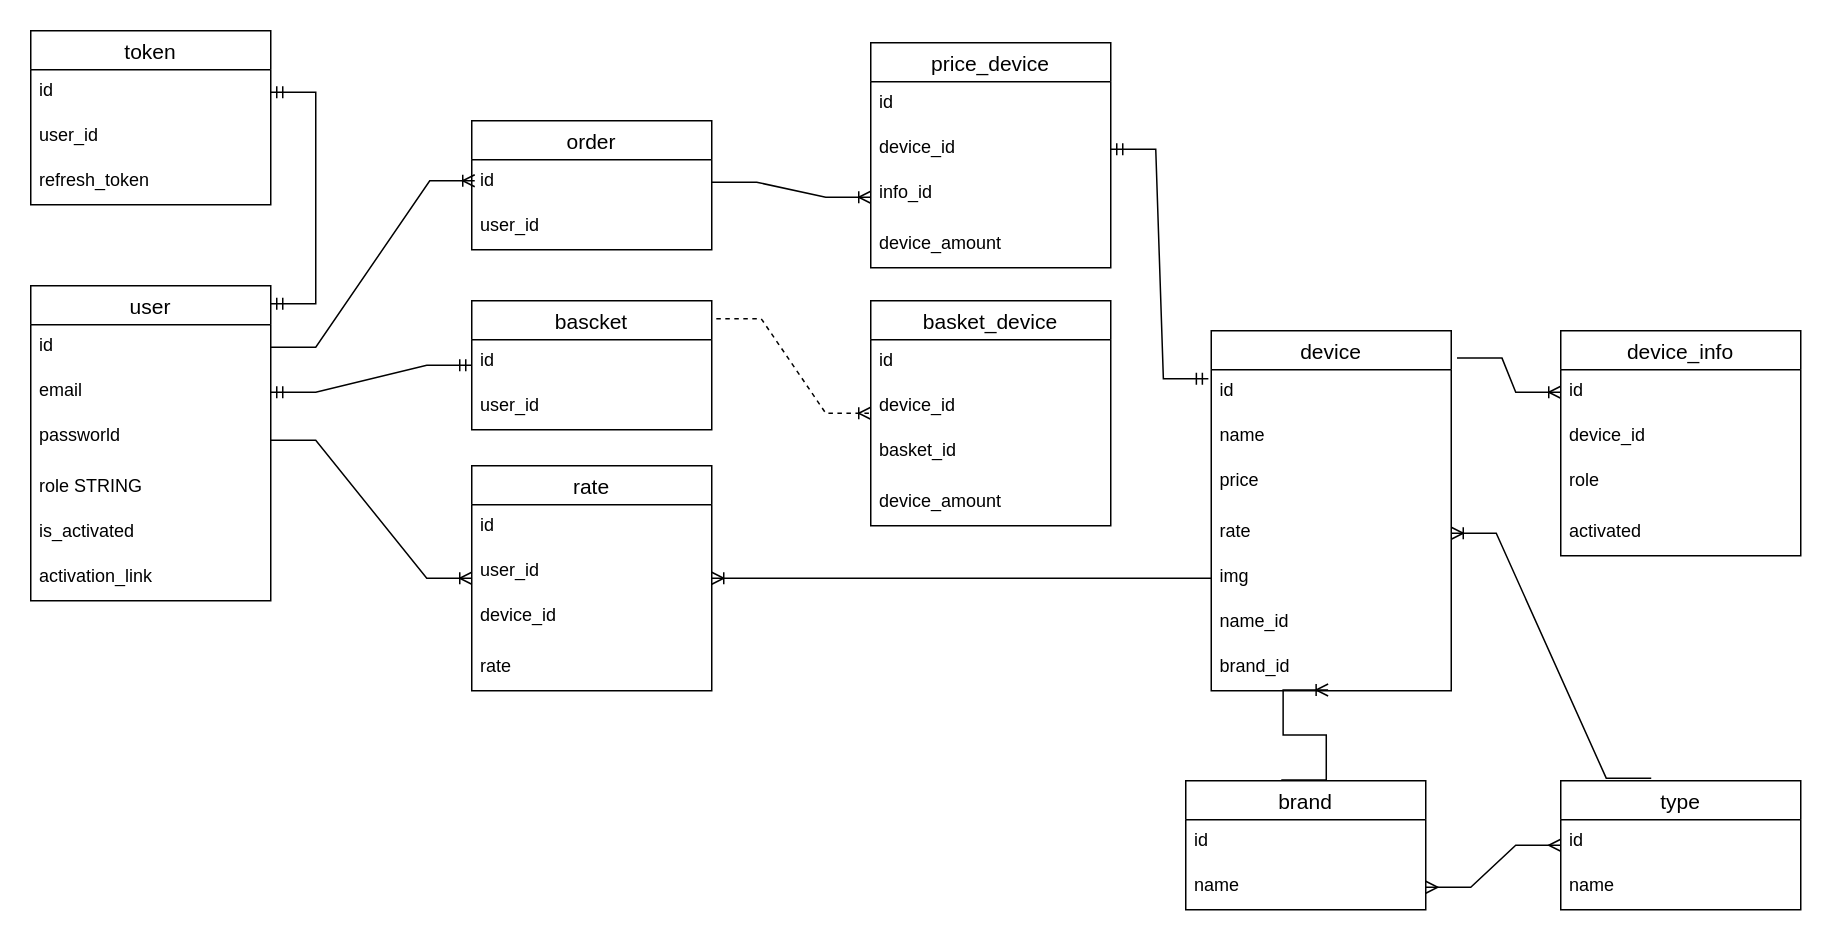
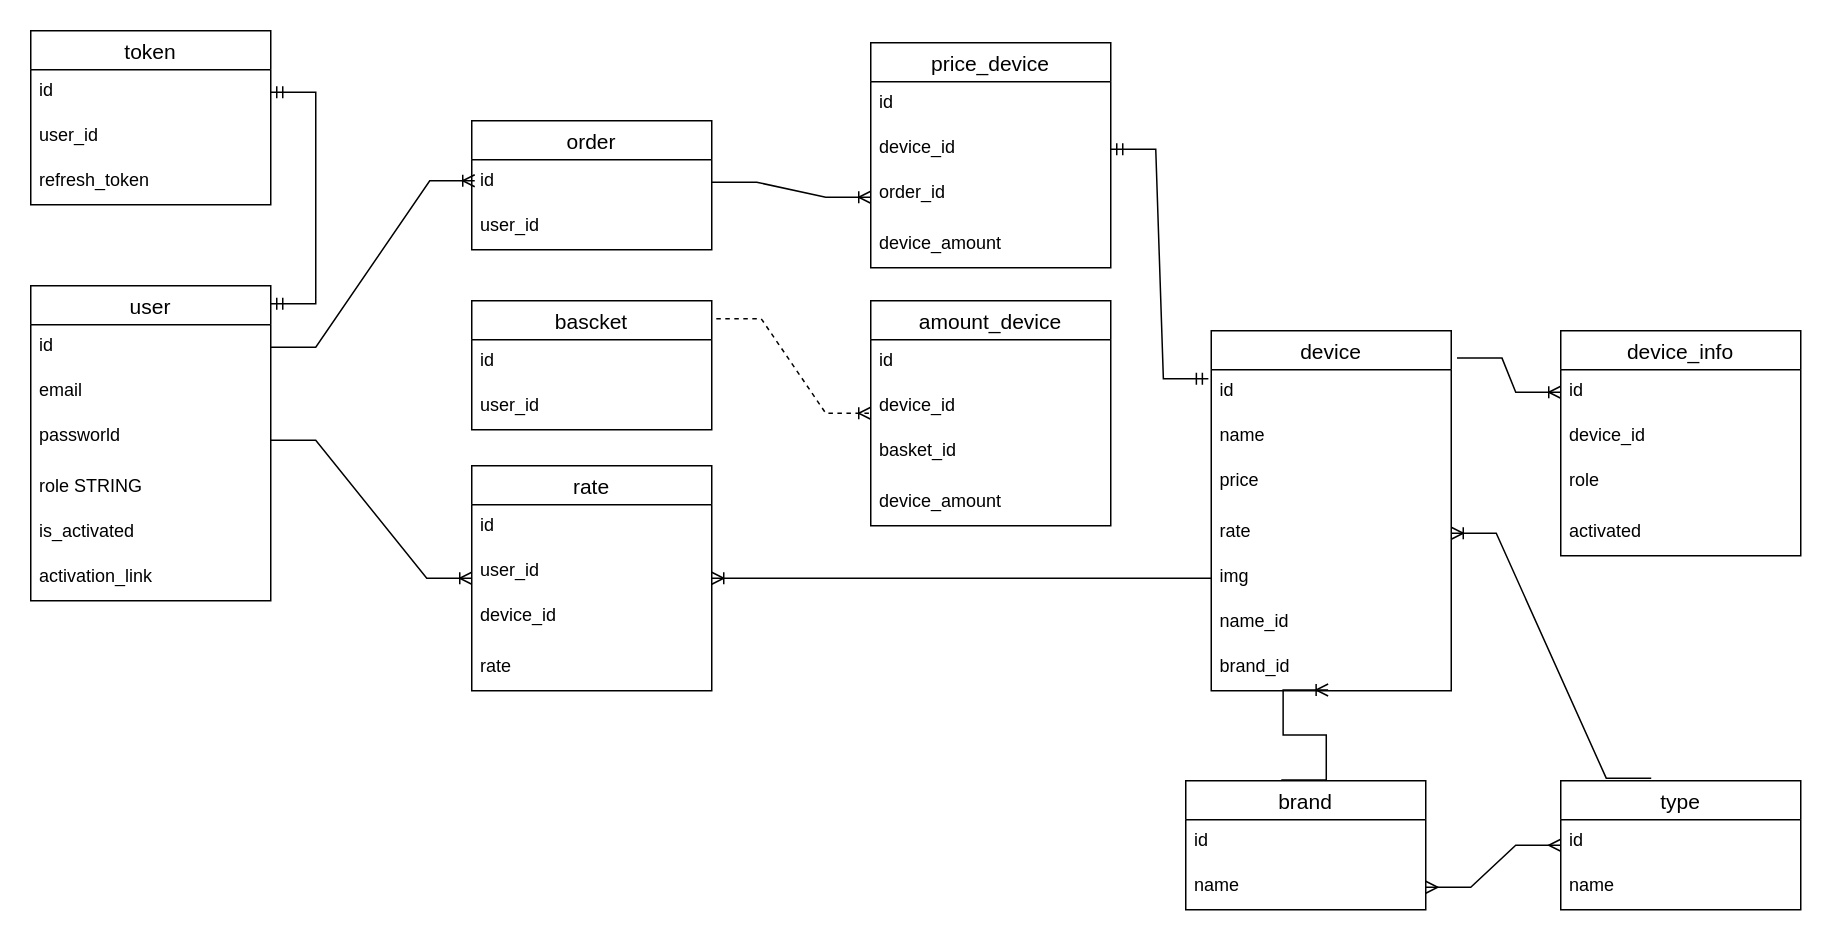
  <mxCell id="0" />
  <mxCell id="1" parent="0" />
  <mxCell id="2" value="user" style="swimlane;fontStyle=0;childLayout=stackLayout;horizontal=1;startSize=26;horizontalStack=0;resizeParent=1;resizeParentMax=0;resizeLast=0;collapsible=1;marginBottom=0;align=center;fontSize=14;" parent="1" vertex="1"><mxGeometry x="20" y="190" width="160" height="210" as="geometry" /></mxCell>
  <mxCell id="3" value="id" style="text;strokeColor=none;fillColor=none;spacingLeft=4;spacingRight=4;overflow=hidden;rotatable=0;points=[[0,0.5],[1,0.5]];portConstraint=eastwest;fontSize=12;" parent="2" vertex="1"><mxGeometry y="26" width="160" height="30" as="geometry" /></mxCell>
  <mxCell id="4" value="email" style="text;strokeColor=none;fillColor=none;spacingLeft=4;spacingRight=4;overflow=hidden;rotatable=0;points=[[0,0.5],[1,0.5]];portConstraint=eastwest;fontSize=12;" parent="2" vertex="1"><mxGeometry y="56" width="160" height="30" as="geometry" /></mxCell>
  <mxCell id="5" value="passworld" style="text;strokeColor=none;fillColor=none;spacingLeft=4;spacingRight=4;overflow=hidden;rotatable=0;points=[[0,0.5],[1,0.5]];portConstraint=eastwest;fontSize=12;" parent="2" vertex="1"><mxGeometry y="86" width="160" height="34" as="geometry" /></mxCell>
  <mxCell id="6" value="role STRING" style="text;strokeColor=none;fillColor=none;spacingLeft=4;spacingRight=4;overflow=hidden;rotatable=0;points=[[0,0.5],[1,0.5]];portConstraint=eastwest;fontSize=12;" parent="2" vertex="1"><mxGeometry y="120" width="160" height="30" as="geometry" /></mxCell>
  <mxCell id="7" value="is_activated" style="text;strokeColor=none;fillColor=none;spacingLeft=4;spacingRight=4;overflow=hidden;rotatable=0;points=[[0,0.5],[1,0.5]];portConstraint=eastwest;fontSize=12;" vertex="1" parent="2"><mxGeometry y="150" width="160" height="30" as="geometry" /></mxCell>
  <mxCell id="8" value="activation_link" style="text;strokeColor=none;fillColor=none;spacingLeft=4;spacingRight=4;overflow=hidden;rotatable=0;points=[[0,0.5],[1,0.5]];portConstraint=eastwest;fontSize=12;" vertex="1" parent="2"><mxGeometry y="180" width="160" height="30" as="geometry" /></mxCell>
  <mxCell id="9" value="bascket" style="swimlane;fontStyle=0;childLayout=stackLayout;horizontal=1;startSize=26;horizontalStack=0;resizeParent=1;resizeParentMax=0;resizeLast=0;collapsible=1;marginBottom=0;align=center;fontSize=14;" parent="1" vertex="1"><mxGeometry x="314" y="200" width="160" height="86" as="geometry" /></mxCell>
  <mxCell id="10" value="id" style="text;strokeColor=none;fillColor=none;spacingLeft=4;spacingRight=4;overflow=hidden;rotatable=0;points=[[0,0.5],[1,0.5]];portConstraint=eastwest;fontSize=12;" parent="9" vertex="1"><mxGeometry y="26" width="160" height="30" as="geometry" /></mxCell>
  <mxCell id="11" value="user_id" style="text;strokeColor=none;fillColor=none;spacingLeft=4;spacingRight=4;overflow=hidden;rotatable=0;points=[[0,0.5],[1,0.5]];portConstraint=eastwest;fontSize=12;" parent="9" vertex="1"><mxGeometry y="56" width="160" height="30" as="geometry" /></mxCell>
- <mxCell id="12" value="" style="edgeStyle=entityRelationEdgeStyle;fontSize=12;html=1;endArrow=ERmandOne;startArrow=ERmandOne;rounded=0;exitX=1;exitY=0.5;exitDx=0;exitDy=0;" parent="1" source="4" target="9" edge="1"><mxGeometry width="100" height="100" relative="1" as="geometry"><mxPoint x="294" y="370" as="sourcePoint" /><mxPoint x="394" y="270" as="targetPoint" /></mxGeometry></mxCell>
  <mxCell id="13" value="device" style="swimlane;fontStyle=0;childLayout=stackLayout;horizontal=1;startSize=26;horizontalStack=0;resizeParent=1;resizeParentMax=0;resizeLast=0;collapsible=1;marginBottom=0;align=center;fontSize=14;" parent="1" vertex="1"><mxGeometry x="807" y="220" width="160" height="240" as="geometry" /></mxCell>
  <mxCell id="14" value="id" style="text;strokeColor=none;fillColor=none;spacingLeft=4;spacingRight=4;overflow=hidden;rotatable=0;points=[[0,0.5],[1,0.5]];portConstraint=eastwest;fontSize=12;" parent="13" vertex="1"><mxGeometry y="26" width="160" height="30" as="geometry" /></mxCell>
  <mxCell id="15" value="name" style="text;strokeColor=none;fillColor=none;spacingLeft=4;spacingRight=4;overflow=hidden;rotatable=0;points=[[0,0.5],[1,0.5]];portConstraint=eastwest;fontSize=12;" parent="13" vertex="1"><mxGeometry y="56" width="160" height="30" as="geometry" /></mxCell>
  <mxCell id="16" value="price" style="text;strokeColor=none;fillColor=none;spacingLeft=4;spacingRight=4;overflow=hidden;rotatable=0;points=[[0,0.5],[1,0.5]];portConstraint=eastwest;fontSize=12;" parent="13" vertex="1"><mxGeometry y="86" width="160" height="34" as="geometry" /></mxCell>
  <mxCell id="17" value="rate" style="text;strokeColor=none;fillColor=none;spacingLeft=4;spacingRight=4;overflow=hidden;rotatable=0;points=[[0,0.5],[1,0.5]];portConstraint=eastwest;fontSize=12;" parent="13" vertex="1"><mxGeometry y="120" width="160" height="30" as="geometry" /></mxCell>
  <mxCell id="18" value="img" style="text;strokeColor=none;fillColor=none;spacingLeft=4;spacingRight=4;overflow=hidden;rotatable=0;points=[[0,0.5],[1,0.5]];portConstraint=eastwest;fontSize=12;" parent="13" vertex="1"><mxGeometry y="150" width="160" height="30" as="geometry" /></mxCell>
  <mxCell id="19" value="name_id" style="text;strokeColor=none;fillColor=none;spacingLeft=4;spacingRight=4;overflow=hidden;rotatable=0;points=[[0,0.5],[1,0.5]];portConstraint=eastwest;fontSize=12;" parent="13" vertex="1"><mxGeometry y="180" width="160" height="30" as="geometry" /></mxCell>
  <mxCell id="20" value="brand_id" style="text;strokeColor=none;fillColor=none;spacingLeft=4;spacingRight=4;overflow=hidden;rotatable=0;points=[[0,0.5],[1,0.5]];portConstraint=eastwest;fontSize=12;" parent="13" vertex="1"><mxGeometry y="210" width="160" height="30" as="geometry" /></mxCell>
  <mxCell id="21" value="type" style="swimlane;fontStyle=0;childLayout=stackLayout;horizontal=1;startSize=26;horizontalStack=0;resizeParent=1;resizeParentMax=0;resizeLast=0;collapsible=1;marginBottom=0;align=center;fontSize=14;" parent="1" vertex="1"><mxGeometry x="1040" y="520" width="160" height="86" as="geometry" /></mxCell>
  <mxCell id="22" value="id" style="text;strokeColor=none;fillColor=none;spacingLeft=4;spacingRight=4;overflow=hidden;rotatable=0;points=[[0,0.5],[1,0.5]];portConstraint=eastwest;fontSize=12;" parent="21" vertex="1"><mxGeometry y="26" width="160" height="30" as="geometry" /></mxCell>
  <mxCell id="23" value="name" style="text;strokeColor=none;fillColor=none;spacingLeft=4;spacingRight=4;overflow=hidden;rotatable=0;points=[[0,0.5],[1,0.5]];portConstraint=eastwest;fontSize=12;" parent="21" vertex="1"><mxGeometry y="56" width="160" height="30" as="geometry" /></mxCell>
  <mxCell id="24" value="brand" style="swimlane;fontStyle=0;childLayout=stackLayout;horizontal=1;startSize=26;horizontalStack=0;resizeParent=1;resizeParentMax=0;resizeLast=0;collapsible=1;marginBottom=0;align=center;fontSize=14;" parent="1" vertex="1"><mxGeometry x="790" y="520" width="160" height="86" as="geometry" /></mxCell>
  <mxCell id="25" value="id" style="text;strokeColor=none;fillColor=none;spacingLeft=4;spacingRight=4;overflow=hidden;rotatable=0;points=[[0,0.5],[1,0.5]];portConstraint=eastwest;fontSize=12;" parent="24" vertex="1"><mxGeometry y="26" width="160" height="30" as="geometry" /></mxCell>
  <mxCell id="26" value="name" style="text;strokeColor=none;fillColor=none;spacingLeft=4;spacingRight=4;overflow=hidden;rotatable=0;points=[[0,0.5],[1,0.5]];portConstraint=eastwest;fontSize=12;" parent="24" vertex="1"><mxGeometry y="56" width="160" height="30" as="geometry" /></mxCell>
  <mxCell id="27" value="" style="edgeStyle=entityRelationEdgeStyle;fontSize=12;html=1;endArrow=ERoneToMany;rounded=0;exitX=0.377;exitY=-0.02;exitDx=0;exitDy=0;exitPerimeter=0;entryX=1;entryY=0.5;entryDx=0;entryDy=0;" parent="1" source="21" target="17" edge="1"><mxGeometry width="100" height="100" relative="1" as="geometry"><mxPoint x="190" y="460" as="sourcePoint" /><mxPoint x="1110" y="410" as="targetPoint" /></mxGeometry></mxCell>
  <mxCell id="28" value="" style="edgeStyle=entityRelationEdgeStyle;fontSize=12;html=1;endArrow=ERoneToMany;rounded=0;entryX=0.487;entryY=0.983;entryDx=0;entryDy=0;entryPerimeter=0;exitX=0.398;exitY=-0.006;exitDx=0;exitDy=0;exitPerimeter=0;" parent="1" source="24" target="20" edge="1"><mxGeometry width="100" height="100" relative="1" as="geometry"><mxPoint x="790" y="510" as="sourcePoint" /><mxPoint x="740" y="580" as="targetPoint" /></mxGeometry></mxCell>
  <mxCell id="29" value="" style="edgeStyle=entityRelationEdgeStyle;fontSize=12;html=1;endArrow=ERmany;startArrow=ERmany;rounded=0;exitX=1;exitY=0.5;exitDx=0;exitDy=0;" parent="1" source="26" target="21" edge="1"><mxGeometry width="100" height="100" relative="1" as="geometry"><mxPoint x="380" y="580" as="sourcePoint" /><mxPoint x="430" y="530" as="targetPoint" /></mxGeometry></mxCell>
  <mxCell id="30" value="device_info" style="swimlane;fontStyle=0;childLayout=stackLayout;horizontal=1;startSize=26;horizontalStack=0;resizeParent=1;resizeParentMax=0;resizeLast=0;collapsible=1;marginBottom=0;align=center;fontSize=14;" parent="1" vertex="1"><mxGeometry x="1040" y="220" width="160" height="150" as="geometry" /></mxCell>
  <mxCell id="31" value="id" style="text;strokeColor=none;fillColor=none;spacingLeft=4;spacingRight=4;overflow=hidden;rotatable=0;points=[[0,0.5],[1,0.5]];portConstraint=eastwest;fontSize=12;" parent="30" vertex="1"><mxGeometry y="26" width="160" height="30" as="geometry" /></mxCell>
  <mxCell id="32" value="device_id" style="text;strokeColor=none;fillColor=none;spacingLeft=4;spacingRight=4;overflow=hidden;rotatable=0;points=[[0,0.5],[1,0.5]];portConstraint=eastwest;fontSize=12;" parent="30" vertex="1"><mxGeometry y="56" width="160" height="30" as="geometry" /></mxCell>
  <mxCell id="33" value="role" style="text;strokeColor=none;fillColor=none;spacingLeft=4;spacingRight=4;overflow=hidden;rotatable=0;points=[[0,0.5],[1,0.5]];portConstraint=eastwest;fontSize=12;" parent="30" vertex="1"><mxGeometry y="86" width="160" height="34" as="geometry" /></mxCell>
  <mxCell id="34" value="activated" style="text;strokeColor=none;fillColor=none;spacingLeft=4;spacingRight=4;overflow=hidden;rotatable=0;points=[[0,0.5],[1,0.5]];portConstraint=eastwest;fontSize=12;" parent="30" vertex="1"><mxGeometry y="120" width="160" height="30" as="geometry" /></mxCell>
  <mxCell id="35" value="" style="edgeStyle=entityRelationEdgeStyle;fontSize=12;html=1;endArrow=ERoneToMany;rounded=0;exitX=1.024;exitY=0.076;exitDx=0;exitDy=0;exitPerimeter=0;" parent="1" source="13" target="31" edge="1"><mxGeometry width="100" height="100" relative="1" as="geometry"><mxPoint x="340" y="690" as="sourcePoint" /><mxPoint x="1040" y="220" as="targetPoint" /></mxGeometry></mxCell>
- <mxCell id="36" value="basket_device" style="swimlane;fontStyle=0;childLayout=stackLayout;horizontal=1;startSize=26;horizontalStack=0;resizeParent=1;resizeParentMax=0;resizeLast=0;collapsible=1;marginBottom=0;align=center;fontSize=14;" parent="1" vertex="1"><mxGeometry x="580" y="200" width="160" height="150" as="geometry" /></mxCell>
+ <mxCell id="36" value="amount_device" style="swimlane;fontStyle=0;childLayout=stackLayout;horizontal=1;startSize=26;horizontalStack=0;resizeParent=1;resizeParentMax=0;resizeLast=0;collapsible=1;marginBottom=0;align=center;fontSize=14;" parent="1" vertex="1"><mxGeometry x="580" y="200" width="160" height="150" as="geometry" /></mxCell>
  <mxCell id="37" value="id" style="text;strokeColor=none;fillColor=none;spacingLeft=4;spacingRight=4;overflow=hidden;rotatable=0;points=[[0,0.5],[1,0.5]];portConstraint=eastwest;fontSize=12;" parent="36" vertex="1"><mxGeometry y="26" width="160" height="30" as="geometry" /></mxCell>
  <mxCell id="38" value="device_id" style="text;strokeColor=none;fillColor=none;spacingLeft=4;spacingRight=4;overflow=hidden;rotatable=0;points=[[0,0.5],[1,0.5]];portConstraint=eastwest;fontSize=12;" parent="36" vertex="1"><mxGeometry y="56" width="160" height="30" as="geometry" /></mxCell>
  <mxCell id="39" value="basket_id" style="text;strokeColor=none;fillColor=none;spacingLeft=4;spacingRight=4;overflow=hidden;rotatable=0;points=[[0,0.5],[1,0.5]];portConstraint=eastwest;fontSize=12;" parent="36" vertex="1"><mxGeometry y="86" width="160" height="34" as="geometry" /></mxCell>
  <mxCell id="40" value="device_amount" style="text;strokeColor=none;fillColor=none;spacingLeft=4;spacingRight=4;overflow=hidden;rotatable=0;points=[[0,0.5],[1,0.5]];portConstraint=eastwest;fontSize=12;" parent="36" vertex="1"><mxGeometry y="120" width="160" height="30" as="geometry" /></mxCell>
  <mxCell id="41" value="" style="edgeStyle=entityRelationEdgeStyle;fontSize=12;html=1;endArrow=ERoneToMany;rounded=0;exitX=1.019;exitY=0.14;exitDx=0;exitDy=0;exitPerimeter=0;dashed=1;" parent="1" source="9" target="36" edge="1"><mxGeometry width="100" height="100" relative="1" as="geometry"><mxPoint x="340" y="390" as="sourcePoint" /><mxPoint x="440" y="290" as="targetPoint" /></mxGeometry></mxCell>
  <mxCell id="42" value="rate" style="swimlane;fontStyle=0;childLayout=stackLayout;horizontal=1;startSize=26;horizontalStack=0;resizeParent=1;resizeParentMax=0;resizeLast=0;collapsible=1;marginBottom=0;align=center;fontSize=14;" parent="1" vertex="1"><mxGeometry x="314" y="310" width="160" height="150" as="geometry" /></mxCell>
  <mxCell id="43" value="id" style="text;strokeColor=none;fillColor=none;spacingLeft=4;spacingRight=4;overflow=hidden;rotatable=0;points=[[0,0.5],[1,0.5]];portConstraint=eastwest;fontSize=12;" parent="42" vertex="1"><mxGeometry y="26" width="160" height="30" as="geometry" /></mxCell>
  <mxCell id="44" value="user_id" style="text;strokeColor=none;fillColor=none;spacingLeft=4;spacingRight=4;overflow=hidden;rotatable=0;points=[[0,0.5],[1,0.5]];portConstraint=eastwest;fontSize=12;" parent="42" vertex="1"><mxGeometry y="56" width="160" height="30" as="geometry" /></mxCell>
  <mxCell id="45" value="device_id" style="text;strokeColor=none;fillColor=none;spacingLeft=4;spacingRight=4;overflow=hidden;rotatable=0;points=[[0,0.5],[1,0.5]];portConstraint=eastwest;fontSize=12;" parent="42" vertex="1"><mxGeometry y="86" width="160" height="34" as="geometry" /></mxCell>
  <mxCell id="46" value="rate" style="text;strokeColor=none;fillColor=none;spacingLeft=4;spacingRight=4;overflow=hidden;rotatable=0;points=[[0,0.5],[1,0.5]];portConstraint=eastwest;fontSize=12;" parent="42" vertex="1"><mxGeometry y="120" width="160" height="30" as="geometry" /></mxCell>
  <mxCell id="47" value="" style="edgeStyle=entityRelationEdgeStyle;fontSize=12;html=1;endArrow=ERoneToMany;rounded=0;" parent="1" source="5" target="42" edge="1"><mxGeometry width="100" height="100" relative="1" as="geometry"><mxPoint x="310" y="460" as="sourcePoint" /><mxPoint x="470" y="420" as="targetPoint" /></mxGeometry></mxCell>
  <mxCell id="48" value="" style="edgeStyle=entityRelationEdgeStyle;fontSize=12;html=1;endArrow=ERoneToMany;rounded=0;exitX=0;exitY=0.5;exitDx=0;exitDy=0;" parent="1" source="18" target="42" edge="1"><mxGeometry width="100" height="100" relative="1" as="geometry"><mxPoint x="490" y="310" as="sourcePoint" /><mxPoint x="410" y="360" as="targetPoint" /></mxGeometry></mxCell>
  <mxCell id="49" value="order" style="swimlane;fontStyle=0;childLayout=stackLayout;horizontal=1;startSize=26;horizontalStack=0;resizeParent=1;resizeParentMax=0;resizeLast=0;collapsible=1;marginBottom=0;align=center;fontSize=14;" parent="1" vertex="1"><mxGeometry x="314" y="80" width="160" height="86" as="geometry" /></mxCell>
  <mxCell id="50" value="id" style="text;strokeColor=none;fillColor=none;spacingLeft=4;spacingRight=4;overflow=hidden;rotatable=0;points=[[0,0.5],[1,0.5]];portConstraint=eastwest;fontSize=12;" parent="49" vertex="1"><mxGeometry y="26" width="160" height="30" as="geometry" /></mxCell>
  <mxCell id="51" value="user_id" style="text;strokeColor=none;fillColor=none;spacingLeft=4;spacingRight=4;overflow=hidden;rotatable=0;points=[[0,0.5],[1,0.5]];portConstraint=eastwest;fontSize=12;" parent="49" vertex="1"><mxGeometry y="56" width="160" height="30" as="geometry" /></mxCell>
  <mxCell id="52" value="price_device" style="swimlane;fontStyle=0;childLayout=stackLayout;horizontal=1;startSize=26;horizontalStack=0;resizeParent=1;resizeParentMax=0;resizeLast=0;collapsible=1;marginBottom=0;align=center;fontSize=14;" parent="1" vertex="1"><mxGeometry x="580" y="28" width="160" height="150" as="geometry" /></mxCell>
  <mxCell id="53" value="id" style="text;strokeColor=none;fillColor=none;spacingLeft=4;spacingRight=4;overflow=hidden;rotatable=0;points=[[0,0.5],[1,0.5]];portConstraint=eastwest;fontSize=12;" parent="52" vertex="1"><mxGeometry y="26" width="160" height="30" as="geometry" /></mxCell>
  <mxCell id="54" value="device_id" style="text;strokeColor=none;fillColor=none;spacingLeft=4;spacingRight=4;overflow=hidden;rotatable=0;points=[[0,0.5],[1,0.5]];portConstraint=eastwest;fontSize=12;" parent="52" vertex="1"><mxGeometry y="56" width="160" height="30" as="geometry" /></mxCell>
- <mxCell id="55" value="info_id" style="text;strokeColor=none;fillColor=none;spacingLeft=4;spacingRight=4;overflow=hidden;rotatable=0;points=[[0,0.5],[1,0.5]];portConstraint=eastwest;fontSize=12;" parent="52" vertex="1"><mxGeometry y="86" width="160" height="34" as="geometry" /></mxCell>
+ <mxCell id="55" value="order_id" style="text;strokeColor=none;fillColor=none;spacingLeft=4;spacingRight=4;overflow=hidden;rotatable=0;points=[[0,0.5],[1,0.5]];portConstraint=eastwest;fontSize=12;" parent="52" vertex="1"><mxGeometry y="86" width="160" height="34" as="geometry" /></mxCell>
  <mxCell id="56" value="device_amount" style="text;strokeColor=none;fillColor=none;spacingLeft=4;spacingRight=4;overflow=hidden;rotatable=0;points=[[0,0.5],[1,0.5]];portConstraint=eastwest;fontSize=12;" parent="52" vertex="1"><mxGeometry y="120" width="160" height="30" as="geometry" /></mxCell>
  <mxCell id="57" value="" style="edgeStyle=entityRelationEdgeStyle;fontSize=12;html=1;endArrow=ERoneToMany;rounded=0;entryX=0;entryY=0.5;entryDx=0;entryDy=0;exitX=1;exitY=0.5;exitDx=0;exitDy=0;" parent="1" source="50" target="55" edge="1"><mxGeometry width="100" height="100" relative="1" as="geometry"><mxPoint x="474" y="70" as="sourcePoint" /><mxPoint x="576.96" y="134.48" as="targetPoint" /></mxGeometry></mxCell>
  <mxCell id="58" value="" style="edgeStyle=entityRelationEdgeStyle;fontSize=12;html=1;endArrow=ERmandOne;startArrow=ERmandOne;rounded=0;entryX=1;entryY=0.5;entryDx=0;entryDy=0;exitX=-0.012;exitY=0.2;exitDx=0;exitDy=0;exitPerimeter=0;" parent="1" source="14" target="54" edge="1"><mxGeometry width="100" height="100" relative="1" as="geometry"><mxPoint x="890" y="130" as="sourcePoint" /><mxPoint x="780" y="95.08" as="targetPoint" /></mxGeometry></mxCell>
  <mxCell id="59" value="" style="edgeStyle=entityRelationEdgeStyle;fontSize=12;html=1;endArrow=ERoneToMany;rounded=0;entryX=0;entryY=0.5;entryDx=0;entryDy=0;exitX=1;exitY=0.5;exitDx=0;exitDy=0;" parent="1" source="3" edge="1"><mxGeometry width="100" height="100" relative="1" as="geometry"><mxPoint x="200" y="148" as="sourcePoint" /><mxPoint x="316" y="120" as="targetPoint" /></mxGeometry></mxCell>
  <mxCell id="60" value="token" style="swimlane;fontStyle=0;childLayout=stackLayout;horizontal=1;startSize=26;horizontalStack=0;resizeParent=1;resizeParentMax=0;resizeLast=0;collapsible=1;marginBottom=0;align=center;fontSize=14;" vertex="1" parent="1"><mxGeometry x="20" y="20" width="160" height="116" as="geometry" /></mxCell>
  <mxCell id="61" value="id" style="text;strokeColor=none;fillColor=none;spacingLeft=4;spacingRight=4;overflow=hidden;rotatable=0;points=[[0,0.5],[1,0.5]];portConstraint=eastwest;fontSize=12;" vertex="1" parent="60"><mxGeometry y="26" width="160" height="30" as="geometry" /></mxCell>
  <mxCell id="62" value="user_id" style="text;strokeColor=none;fillColor=none;spacingLeft=4;spacingRight=4;overflow=hidden;rotatable=0;points=[[0,0.5],[1,0.5]];portConstraint=eastwest;fontSize=12;" vertex="1" parent="60"><mxGeometry y="56" width="160" height="30" as="geometry" /></mxCell>
  <mxCell id="63" value="refresh_token" style="text;strokeColor=none;fillColor=none;spacingLeft=4;spacingRight=4;overflow=hidden;rotatable=0;points=[[0,0.5],[1,0.5]];portConstraint=eastwest;fontSize=12;" vertex="1" parent="60"><mxGeometry y="86" width="160" height="30" as="geometry" /></mxCell>
  <mxCell id="64" value="" style="edgeStyle=entityRelationEdgeStyle;fontSize=12;html=1;endArrow=ERmandOne;startArrow=ERmandOne;rounded=0;entryX=1;entryY=0.057;entryDx=0;entryDy=0;entryPerimeter=0;" edge="1" parent="1" source="61" target="2"><mxGeometry width="100" height="100" relative="1" as="geometry"><mxPoint x="190" y="40" as="sourcePoint" /><mxPoint y="80" as="targetPoint" x="-20" /></mxGeometry></mxCell>
